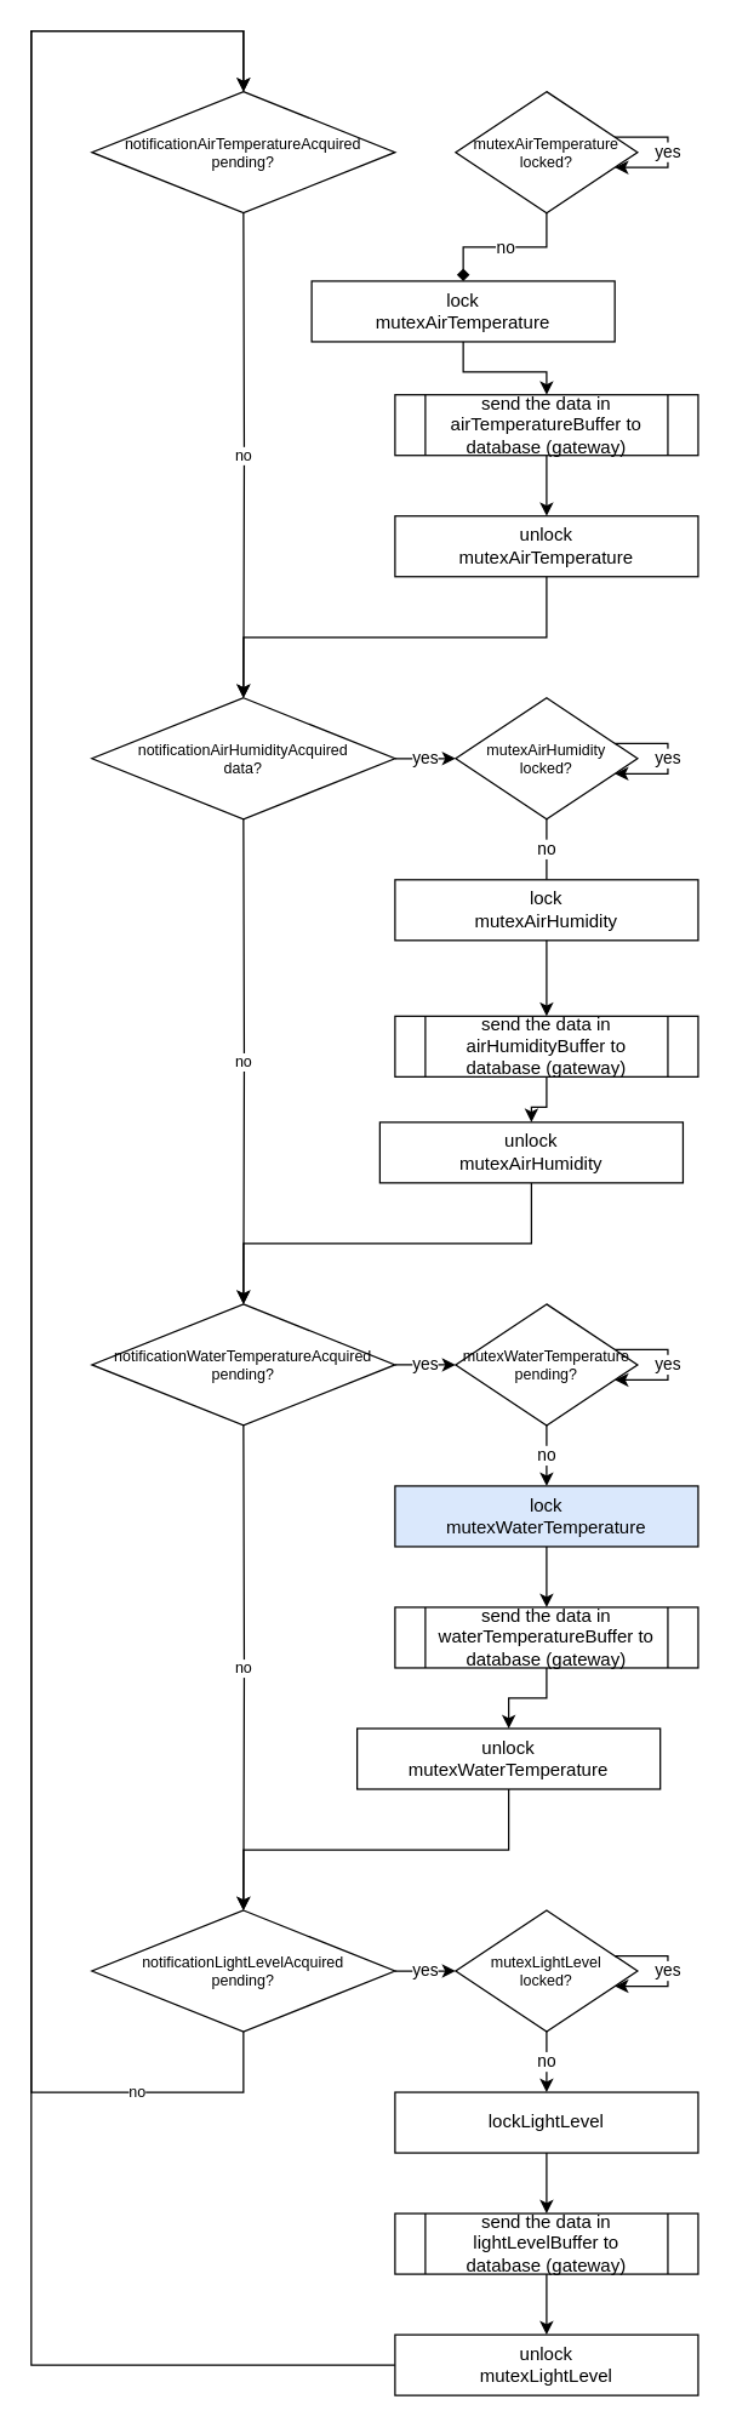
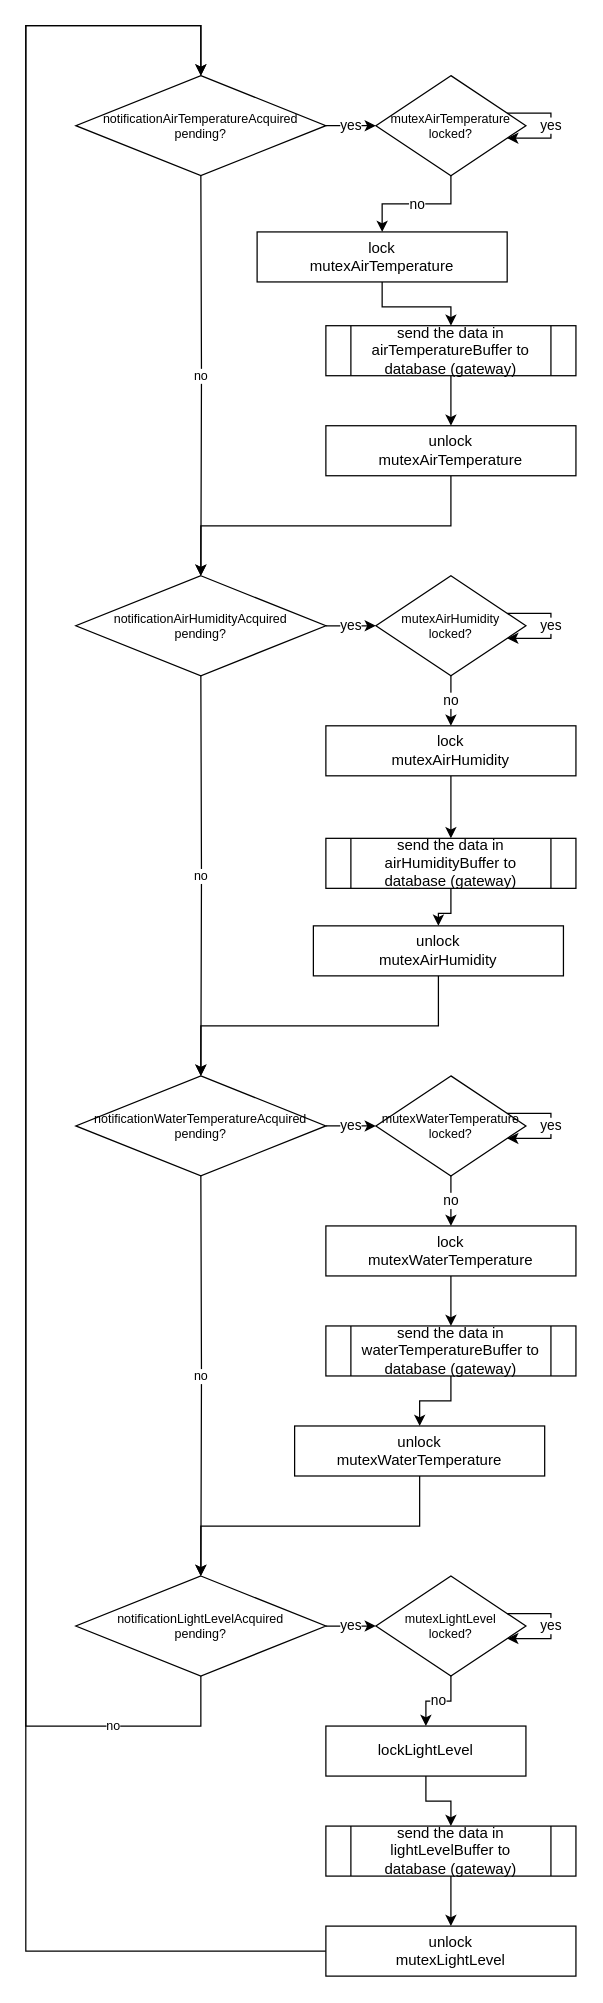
  <mxCell id="0" />
  <mxCell id="1" parent="0" />
  <mxCell id="2" value="no" style="edgeStyle=orthogonalEdgeStyle;rounded=0;orthogonalLoop=1;jettySize=auto;html=1;fontSize=10;entryX=0.5;entryY=0;entryDx=0;entryDy=0;" parent="1" target="16" edge="1"><mxGeometry relative="1" as="geometry"><mxPoint x="160" y="140" as="sourcePoint" /><mxPoint x="160" y="180" as="targetPoint" /></mxGeometry></mxCell>
+ <mxCell id="3" value="yes" style="edgeStyle=orthogonalEdgeStyle;rounded=0;orthogonalLoop=1;jettySize=auto;html=1;" parent="1" source="4" target="6" edge="1"><mxGeometry relative="1" as="geometry" /></mxCell>
  <mxCell id="4" value="notificationAirTemperatureAcquired&lt;br&gt;pending?" style="rhombus;whiteSpace=wrap;html=1;fontSize=10;" parent="1" vertex="1"><mxGeometry x="60" y="60" width="200" height="80" as="geometry" /></mxCell>
- <mxCell id="5" value="no" style="edgeStyle=orthogonalEdgeStyle;rounded=0;orthogonalLoop=1;jettySize=auto;html=1;endArrow=diamond;" parent="1" source="6" target="9" edge="1"><mxGeometry relative="1" as="geometry" /></mxCell>
+ <mxCell id="5" value="no" style="edgeStyle=orthogonalEdgeStyle;rounded=0;orthogonalLoop=1;jettySize=auto;html=1;" parent="1" source="6" target="9" edge="1"><mxGeometry relative="1" as="geometry" /></mxCell>
  <mxCell id="6" value="mutexAirTemperature&lt;br style=&quot;font-size: 10px&quot;&gt;locked?" style="rhombus;whiteSpace=wrap;html=1;fontSize=10;" parent="1" vertex="1"><mxGeometry x="300" y="60" width="120" height="80" as="geometry" /></mxCell>
  <mxCell id="7" value="yes" style="edgeStyle=orthogonalEdgeStyle;rounded=0;orthogonalLoop=1;jettySize=auto;html=1;" parent="1" source="6" target="6" edge="1"><mxGeometry relative="1" as="geometry" /></mxCell>
  <mxCell id="8" style="edgeStyle=orthogonalEdgeStyle;rounded=0;orthogonalLoop=1;jettySize=auto;html=1;" parent="1" source="9" target="11" edge="1"><mxGeometry relative="1" as="geometry" /></mxCell>
  <mxCell id="9" value="lock&lt;br&gt;mutexAirTemperature" style="rounded=0;whiteSpace=wrap;html=1;" parent="1" vertex="1"><mxGeometry x="205" y="185" width="200" height="40" as="geometry" /></mxCell>
  <mxCell id="10" style="edgeStyle=orthogonalEdgeStyle;rounded=0;orthogonalLoop=1;jettySize=auto;html=1;" parent="1" source="11" target="13" edge="1"><mxGeometry relative="1" as="geometry" /></mxCell>
  <mxCell id="11" value="send the data in airTemperatureBuffer to database (gateway)" style="shape=process;whiteSpace=wrap;html=1;backgroundOutline=1;" parent="1" vertex="1"><mxGeometry x="260" y="260" width="200" height="40" as="geometry" /></mxCell>
  <mxCell id="12" style="edgeStyle=orthogonalEdgeStyle;rounded=0;orthogonalLoop=1;jettySize=auto;html=1;entryX=0.5;entryY=0;entryDx=0;entryDy=0;" parent="1" source="13" target="16" edge="1"><mxGeometry relative="1" as="geometry" /></mxCell>
  <mxCell id="13" value="unlock&lt;br&gt;mutexAirTemperature" style="rounded=0;whiteSpace=wrap;html=1;" parent="1" vertex="1"><mxGeometry x="260" y="340" width="200" height="40" as="geometry" /></mxCell>
  <mxCell id="14" value="no" style="edgeStyle=orthogonalEdgeStyle;rounded=0;orthogonalLoop=1;jettySize=auto;html=1;fontSize=10;entryX=0.5;entryY=0;entryDx=0;entryDy=0;" parent="1" target="28" edge="1"><mxGeometry relative="1" as="geometry"><mxPoint x="160" y="540" as="sourcePoint" /><mxPoint x="160" y="580" as="targetPoint" /></mxGeometry></mxCell>
  <mxCell id="15" value="yes" style="edgeStyle=orthogonalEdgeStyle;rounded=0;orthogonalLoop=1;jettySize=auto;html=1;" parent="1" source="16" target="18" edge="1"><mxGeometry relative="1" as="geometry" /></mxCell>
- <mxCell id="16" value="notificationAirHumidityAcquired&lt;br&gt;data?" style="rhombus;whiteSpace=wrap;html=1;fontSize=10;" parent="1" vertex="1"><mxGeometry x="60" y="460" width="200" height="80" as="geometry" /></mxCell>
- <mxCell id="17" value="no" style="edgeStyle=orthogonalEdgeStyle;rounded=0;orthogonalLoop=1;jettySize=auto;html=1;endArrow=none;" parent="1" source="18" target="21" edge="1"><mxGeometry relative="1" as="geometry" /></mxCell>
+ <mxCell id="16" value="notificationAirHumidityAcquired&lt;br&gt;pending?" style="rhombus;whiteSpace=wrap;html=1;fontSize=10;" parent="1" vertex="1"><mxGeometry x="60" y="460" width="200" height="80" as="geometry" /></mxCell>
+ <mxCell id="17" value="no" style="edgeStyle=orthogonalEdgeStyle;rounded=0;orthogonalLoop=1;jettySize=auto;html=1;" parent="1" source="18" target="21" edge="1"><mxGeometry relative="1" as="geometry" /></mxCell>
  <mxCell id="18" value="mutexAirHumidity&lt;br style=&quot;font-size: 10px&quot;&gt;locked?" style="rhombus;whiteSpace=wrap;html=1;fontSize=10;" parent="1" vertex="1"><mxGeometry x="300" y="460" width="120" height="80" as="geometry" /></mxCell>
  <mxCell id="19" value="yes" style="edgeStyle=orthogonalEdgeStyle;rounded=0;orthogonalLoop=1;jettySize=auto;html=1;" parent="1" source="18" target="18" edge="1"><mxGeometry relative="1" as="geometry" /></mxCell>
  <mxCell id="20" style="edgeStyle=orthogonalEdgeStyle;rounded=0;orthogonalLoop=1;jettySize=auto;html=1;" parent="1" source="21" target="23" edge="1"><mxGeometry relative="1" as="geometry" /></mxCell>
  <mxCell id="21" value="lock&lt;br&gt;mutexAirHumidity" style="rounded=0;whiteSpace=wrap;html=1;" parent="1" vertex="1"><mxGeometry x="260" y="580" width="200" height="40" as="geometry" /></mxCell>
  <mxCell id="22" style="edgeStyle=orthogonalEdgeStyle;rounded=0;orthogonalLoop=1;jettySize=auto;html=1;" parent="1" source="23" target="25" edge="1"><mxGeometry relative="1" as="geometry" /></mxCell>
  <mxCell id="23" value="send the data in airHumidityBuffer to database&amp;nbsp;(gateway)" style="shape=process;whiteSpace=wrap;html=1;backgroundOutline=1;" parent="1" vertex="1"><mxGeometry x="260" y="670" width="200" height="40" as="geometry" /></mxCell>
  <mxCell id="24" style="edgeStyle=orthogonalEdgeStyle;rounded=0;orthogonalLoop=1;jettySize=auto;html=1;" parent="1" source="25" target="28" edge="1"><mxGeometry relative="1" as="geometry" /></mxCell>
  <mxCell id="25" value="unlock&lt;br&gt;mutexAirHumidity" style="rounded=0;whiteSpace=wrap;html=1;" parent="1" vertex="1"><mxGeometry x="250" y="740" width="200" height="40" as="geometry" /></mxCell>
  <mxCell id="26" value="no" style="edgeStyle=orthogonalEdgeStyle;rounded=0;orthogonalLoop=1;jettySize=auto;html=1;fontSize=10;entryX=0.5;entryY=0;entryDx=0;entryDy=0;" parent="1" target="40" edge="1"><mxGeometry relative="1" as="geometry"><mxPoint x="160" y="940" as="sourcePoint" /><mxPoint x="160" y="980" as="targetPoint" /></mxGeometry></mxCell>
  <mxCell id="27" value="yes" style="edgeStyle=orthogonalEdgeStyle;rounded=0;orthogonalLoop=1;jettySize=auto;html=1;" parent="1" source="28" target="30" edge="1"><mxGeometry relative="1" as="geometry" /></mxCell>
  <mxCell id="28" value="notificationWaterTemperatureAcquired&lt;br&gt;pending?" style="rhombus;whiteSpace=wrap;html=1;fontSize=10;" parent="1" vertex="1"><mxGeometry x="60" y="860" width="200" height="80" as="geometry" /></mxCell>
  <mxCell id="29" value="no" style="edgeStyle=orthogonalEdgeStyle;rounded=0;orthogonalLoop=1;jettySize=auto;html=1;" parent="1" source="30" target="33" edge="1"><mxGeometry relative="1" as="geometry" /></mxCell>
- <mxCell id="30" value="mutexWaterTemperature&lt;br style=&quot;font-size: 10px&quot;&gt;pending?" style="rhombus;whiteSpace=wrap;html=1;fontSize=10;" parent="1" vertex="1"><mxGeometry x="300" y="860" width="120" height="80" as="geometry" /></mxCell>
+ <mxCell id="30" value="mutexWaterTemperature&lt;br style=&quot;font-size: 10px&quot;&gt;locked?" style="rhombus;whiteSpace=wrap;html=1;fontSize=10;" parent="1" vertex="1"><mxGeometry x="300" y="860" width="120" height="80" as="geometry" /></mxCell>
  <mxCell id="31" value="yes" style="edgeStyle=orthogonalEdgeStyle;rounded=0;orthogonalLoop=1;jettySize=auto;html=1;" parent="1" source="30" target="30" edge="1"><mxGeometry relative="1" as="geometry" /></mxCell>
  <mxCell id="32" style="edgeStyle=orthogonalEdgeStyle;rounded=0;orthogonalLoop=1;jettySize=auto;html=1;" parent="1" source="33" target="35" edge="1"><mxGeometry relative="1" as="geometry" /></mxCell>
- <mxCell id="33" value="lock&lt;br&gt;mutexWaterTemperature" style="rounded=0;whiteSpace=wrap;html=1;fillColor=#dae8fc;" parent="1" vertex="1"><mxGeometry x="260" y="980" width="200" height="40" as="geometry" /></mxCell>
+ <mxCell id="33" value="lock&lt;br&gt;mutexWaterTemperature" style="rounded=0;whiteSpace=wrap;html=1;" parent="1" vertex="1"><mxGeometry x="260" y="980" width="200" height="40" as="geometry" /></mxCell>
  <mxCell id="34" style="edgeStyle=orthogonalEdgeStyle;rounded=0;orthogonalLoop=1;jettySize=auto;html=1;" parent="1" source="35" target="37" edge="1"><mxGeometry relative="1" as="geometry" /></mxCell>
  <mxCell id="35" value="send the data in waterTemperatureBuffer to database&amp;nbsp;(gateway)" style="shape=process;whiteSpace=wrap;html=1;backgroundOutline=1;" parent="1" vertex="1"><mxGeometry x="260" y="1060" width="200" height="40" as="geometry" /></mxCell>
  <mxCell id="36" style="edgeStyle=orthogonalEdgeStyle;rounded=0;orthogonalLoop=1;jettySize=auto;html=1;entryX=0.5;entryY=0;entryDx=0;entryDy=0;" parent="1" source="37" target="40" edge="1"><mxGeometry relative="1" as="geometry" /></mxCell>
  <mxCell id="37" value="unlock&lt;br&gt;mutexWaterTemperature" style="rounded=0;whiteSpace=wrap;html=1;" parent="1" vertex="1"><mxGeometry x="235" y="1140" width="200" height="40" as="geometry" /></mxCell>
  <mxCell id="38" value="no" style="edgeStyle=orthogonalEdgeStyle;rounded=0;orthogonalLoop=1;jettySize=auto;html=1;fontSize=10;entryX=0.5;entryY=0;entryDx=0;entryDy=0;" parent="1" target="4" edge="1"><mxGeometry x="-0.872" relative="1" as="geometry"><mxPoint x="160" y="1340" as="sourcePoint" /><mxPoint x="160" y="1380" as="targetPoint" /><Array as="points"><mxPoint x="160" y="1380" /><mxPoint x="20" y="1380" /><mxPoint x="20" y="20" /><mxPoint x="160" y="20" /></Array><mxPoint as="offset" /></mxGeometry></mxCell>
  <mxCell id="39" value="yes" style="edgeStyle=orthogonalEdgeStyle;rounded=0;orthogonalLoop=1;jettySize=auto;html=1;" parent="1" source="40" target="42" edge="1"><mxGeometry relative="1" as="geometry" /></mxCell>
  <mxCell id="40" value="notificationLightLevelAcquired&lt;br&gt;pending?" style="rhombus;whiteSpace=wrap;html=1;fontSize=10;" parent="1" vertex="1"><mxGeometry x="60" y="1260" width="200" height="80" as="geometry" /></mxCell>
  <mxCell id="41" value="no" style="edgeStyle=orthogonalEdgeStyle;rounded=0;orthogonalLoop=1;jettySize=auto;html=1;" parent="1" source="42" target="45" edge="1"><mxGeometry relative="1" as="geometry" /></mxCell>
  <mxCell id="42" value="mutexLightLevel&lt;br style=&quot;font-size: 10px&quot;&gt;locked?" style="rhombus;whiteSpace=wrap;html=1;fontSize=10;" parent="1" vertex="1"><mxGeometry x="300" y="1260" width="120" height="80" as="geometry" /></mxCell>
  <mxCell id="43" value="yes" style="edgeStyle=orthogonalEdgeStyle;rounded=0;orthogonalLoop=1;jettySize=auto;html=1;" parent="1" source="42" target="42" edge="1"><mxGeometry relative="1" as="geometry" /></mxCell>
  <mxCell id="44" style="edgeStyle=orthogonalEdgeStyle;rounded=0;orthogonalLoop=1;jettySize=auto;html=1;" parent="1" source="45" target="47" edge="1"><mxGeometry relative="1" as="geometry" /></mxCell>
- <mxCell id="45" value="lockLightLevel" style="rounded=0;whiteSpace=wrap;html=1;" parent="1" vertex="1"><mxGeometry x="260" y="1380" width="200" height="40" as="geometry" /></mxCell>
+ <mxCell id="45" value="lockLightLevel" style="rounded=0;whiteSpace=wrap;html=1;" parent="1" vertex="1"><mxGeometry x="260" y="1380" width="160" height="40" as="geometry" /></mxCell>
  <mxCell id="46" style="edgeStyle=orthogonalEdgeStyle;rounded=0;orthogonalLoop=1;jettySize=auto;html=1;" parent="1" source="47" target="49" edge="1"><mxGeometry relative="1" as="geometry" /></mxCell>
  <mxCell id="47" value="send the data in lightLevelBuffer to database&amp;nbsp;(gateway)" style="shape=process;whiteSpace=wrap;html=1;backgroundOutline=1;" parent="1" vertex="1"><mxGeometry x="260" y="1460" width="200" height="40" as="geometry" /></mxCell>
  <mxCell id="48" style="edgeStyle=orthogonalEdgeStyle;rounded=0;orthogonalLoop=1;jettySize=auto;html=1;entryX=0.5;entryY=0;entryDx=0;entryDy=0;" parent="1" source="49" target="4" edge="1"><mxGeometry relative="1" as="geometry"><Array as="points"><mxPoint x="20" y="1560" /><mxPoint x="20" y="20" /><mxPoint x="160" y="20" /></Array></mxGeometry></mxCell>
  <mxCell id="49" value="unlock&lt;br&gt;mutexLightLevel" style="rounded=0;whiteSpace=wrap;html=1;" parent="1" vertex="1"><mxGeometry x="260" y="1540" width="200" height="40" as="geometry" /></mxCell>
